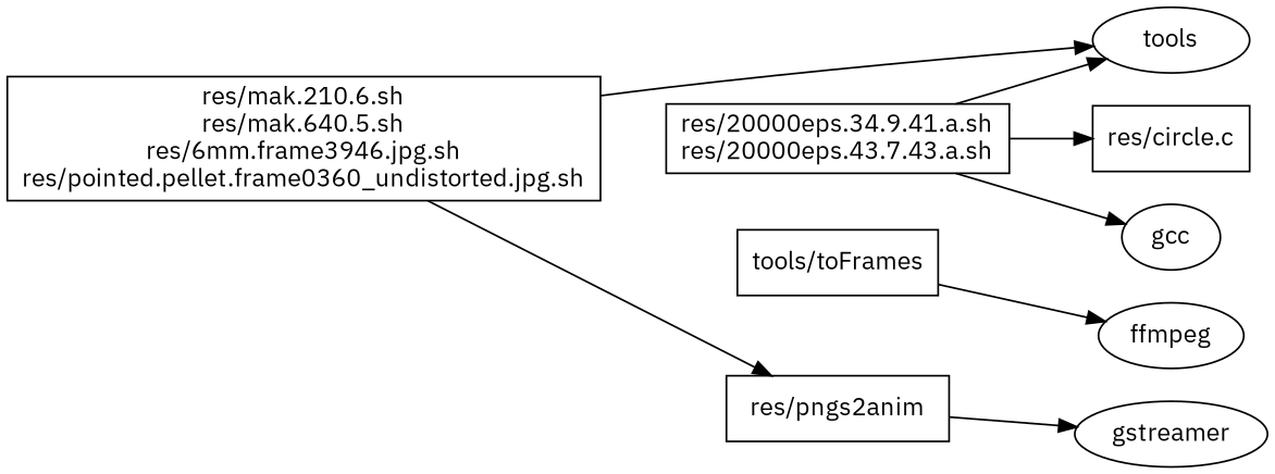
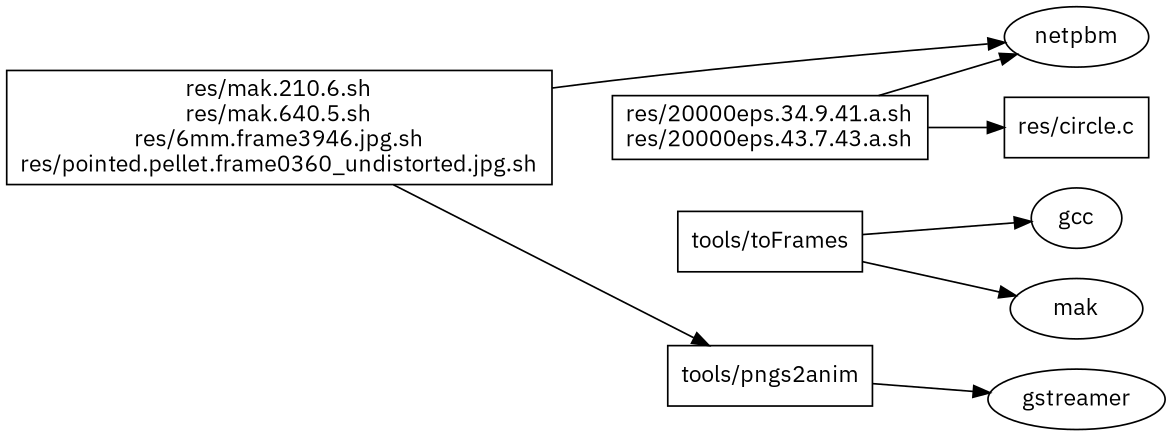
  digraph {
    fontname="IBM Plex Sans"
    rankdir=LR
    node [fontname="IBM Plex Sans" shape=box]
    edge [fontname="IBM Plex Sans"]
    gcc [shape=ellipse]
-   netpbm [shape=ellipse label=tools]
+   netpbm [shape=ellipse]
    gstreamer [shape=ellipse]
-   ffmpeg [shape=ellipse]
+   ffmpeg [shape=ellipse label=mak]
    "res/mak.210.6.sh\nres/mak.640.5.sh\nres/6mm.frame3946.jpg.sh\nres/pointed.pellet.frame0360_undistorted.jpg.sh"
-   "res/pngs2anim"
+   "res/pngs2anim" [label="tools/pngs2anim"]
    "res/20000eps.34.9.41.a.sh\nres/20000eps.43.7.43.a.sh"
    "res/circle.c"
    "tools/toFrames"
    subgraph sub_1 {
      rank=same
      gcc
      netpbm
      gstreamer
      ffmpeg
    }
    "res/mak.210.6.sh\nres/mak.640.5.sh\nres/6mm.frame3946.jpg.sh\nres/pointed.pellet.frame0360_undistorted.jpg.sh" -> netpbm
    "res/mak.210.6.sh\nres/mak.640.5.sh\nres/6mm.frame3946.jpg.sh\nres/pointed.pellet.frame0360_undistorted.jpg.sh" -> "res/pngs2anim"
    "res/mak.210.6.sh\nres/mak.640.5.sh\nres/6mm.frame3946.jpg.sh\nres/pointed.pellet.frame0360_undistorted.jpg.sh" -> "res/20000eps.34.9.41.a.sh\nres/20000eps.43.7.43.a.sh" [dir=none style=invisible]
    "res/pngs2anim" -> gstreamer
-   "res/20000eps.34.9.41.a.sh\nres/20000eps.43.7.43.a.sh" -> gcc
+   "tools/toFrames" -> gcc
    "res/20000eps.34.9.41.a.sh\nres/20000eps.43.7.43.a.sh" -> netpbm
    "res/20000eps.34.9.41.a.sh\nres/20000eps.43.7.43.a.sh" -> "res/circle.c"
    "tools/toFrames" -> ffmpeg
  }
